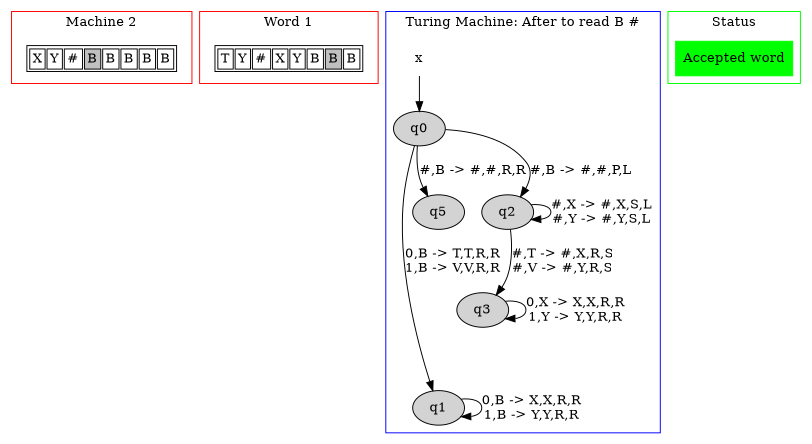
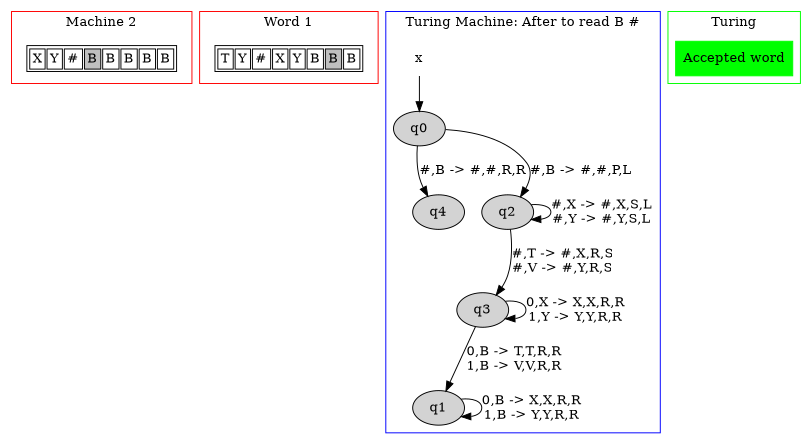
  digraph {
    node [style=filled]
    n1 [label=<<TABLE> <TR> <TD><FONT>X</FONT></TD> <TD><FONT>Y</FONT></TD> <TD><FONT>#</FONT></TD> <TD BGCOLOR="gray"><FONT>B</FONT></TD> <TD><FONT>B</FONT></TD> <TD><FONT>B</FONT></TD> <TD><FONT>B</FONT></TD> <TD><FONT>B</FONT></TD> </TR> </TABLE>> shape=plaintext style=""]
    n2 [label=<<TABLE> <TR> <TD><FONT>T</FONT></TD> <TD><FONT>Y</FONT></TD> <TD><FONT>#</FONT></TD> <TD><FONT>X</FONT></TD> <TD><FONT>Y</FONT></TD> <TD><FONT>B</FONT></TD> <TD BGCOLOR="gray"><FONT>B</FONT></TD> <TD><FONT>B</FONT></TD> </TR> </TABLE>> shape=plaintext style=""]
    q0
    q1
-   q5
+   q5 [label=q4]
    q2
    q3
    x [color=white]
    n9 [color=green label="Accepted word" shape=rect]
    subgraph cluster_1 {
      color=red
      label="Machine 2"
      n1
    }
    subgraph cluster_2 {
      color=red
      label="Word 1"
      n2
    }
    subgraph cluster_3 {
      color=blue
      label="Turing Machine: After to read B #"
      q0
      q1
      q5
      q2
      q3
      x
    }
    subgraph cluster_4 {
      color=green
-     label=Status
+     label=Turing
      n9
    }
-   q0 -> q1 [label="0,B -> T,T,R,R\n1,B -> V,V,R,R"]
+   q3 -> q1 [label="0,B -> T,T,R,R\n1,B -> V,V,R,R"]
    q0 -> q5 [label="#,B -> #,#,R,R"]
    q0 -> q2 [label="#,B -> #,#,P,L"]
    q1 -> q1 [label="0,B -> X,X,R,R\n1,B -> Y,Y,R,R"]
    q2 -> q2 [label="#,X -> #,X,S,L\n#,Y -> #,Y,S,L"]
    q2 -> q3 [label="#,T -> #,X,R,S\n#,V -> #,Y,R,S"]
    q3 -> q3 [label="0,X -> X,X,R,R\n1,Y -> Y,Y,R,R"]
    x -> q0
  }
